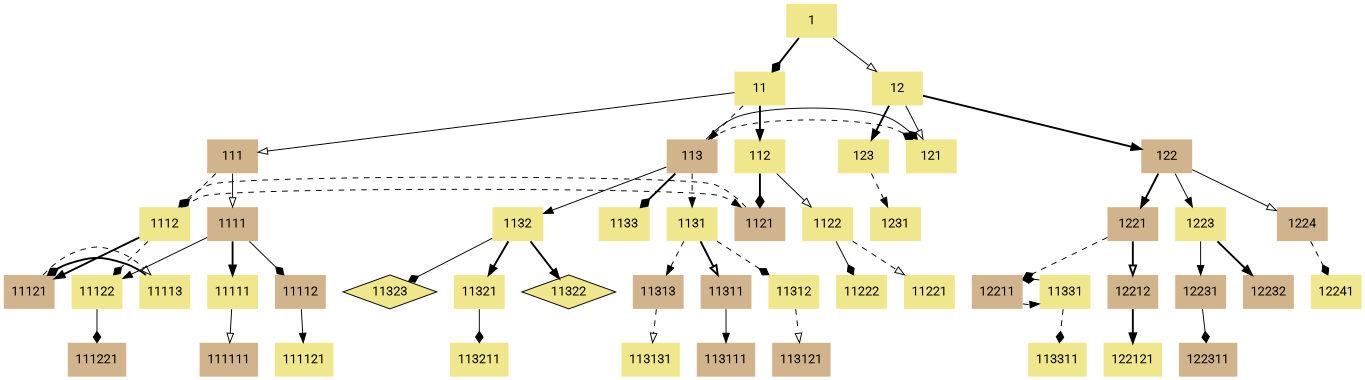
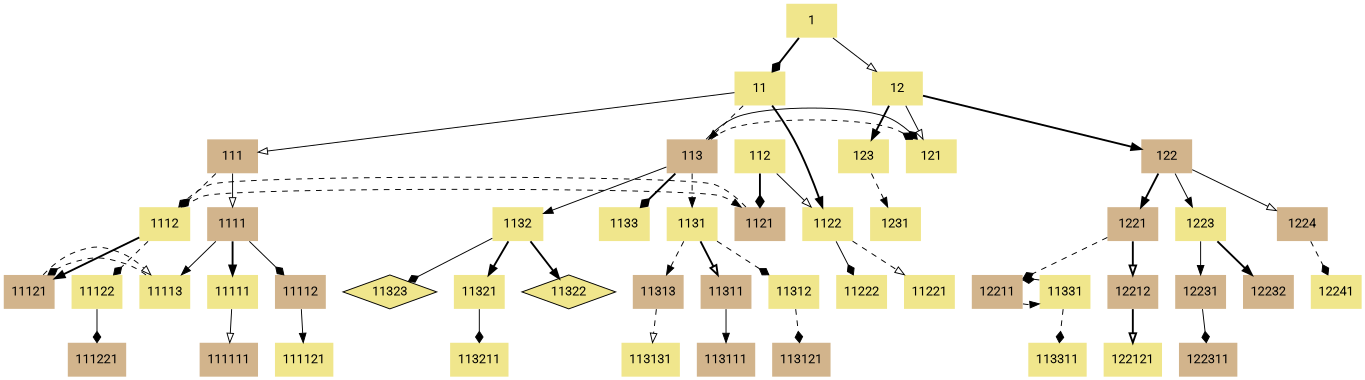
  digraph {
    fontname=Roboto
    labelloc=b
    node [fillcolor=khaki fontname=Roboto shape=plaintext style=filled]
    edge [arrowhead=normal fontname=Roboto style=solid]
    113 [fillcolor=tan]
    121
    1112
    1121 [fillcolor=tan]
    11113
    11121 [fillcolor=tan]
    12211 [fillcolor=tan]
    11331
    1131
    1132
    1133
    11122
    113311
    1
    11
    12
    111 [fillcolor=tan]
    112
    122 [fillcolor=tan]
    123
    1111 [fillcolor=tan]
    1122
    1221 [fillcolor=tan]
    1223
    1224 [fillcolor=tan]
    1231
    11111
    11112 [fillcolor=tan]
    11221
    11222
    11311 [fillcolor=tan]
    11312
    11313 [fillcolor=tan]
    11321
    11322 [shape=diamond]
    11323 [shape=diamond]
    12212 [fillcolor=tan]
    12231 [fillcolor=tan]
    12232 [fillcolor=tan]
    12241
    111111 [fillcolor=tan]
    111121
    111221 [fillcolor=tan]
    113111 [fillcolor=tan]
    113121 [fillcolor=tan]
    113131
    113211
    122121
    122311 [fillcolor=tan]
    subgraph sub_1 {
      rank=same
      113
      121
    }
    subgraph sub_2 {
      rank=same
      1112
      1121
    }
    subgraph sub_3 {
      rank=same
      11113
      11121
    }
    subgraph sub_4 {
      rank=same
      12211
      11331
    }
    113 -> 121 [arrowhead=diamond style=dashed]
    113 -> 121 [arrowhead=diamond]
    113 -> 1131 [style=dashed]
    113 -> 1132
    113 -> 1133 [arrowhead=diamond style=bold]
    1112 -> 1121 [style=dashed]
    1112 -> 11121 [style=bold]
    1112 -> 11122 [arrowhead=diamond style=dashed]
    1121 -> 1112 [arrowhead=diamond style=dashed]
-   11113 -> 11121 [arrowhead=diamond style=bold]
+   11113 -> 11121 [arrowhead=diamond style=dashed]
    11121 -> 11113 [arrowhead=onormal style=dashed]
    12211 -> 11331 [style=dashed]
    11331 -> 12211 [arrowhead=diamond]
    11331 -> 113311 [arrowhead=diamond style=dashed]
    1131 -> 11311 [arrowhead=onormal style=bold]
    1131 -> 11312 [arrowhead=diamond style=dashed]
    1131 -> 11313 [style=dashed]
    1132 -> 11321 [style=bold]
    1132 -> 11322 [style=bold]
    1132 -> 11323 [arrowhead=diamond]
    11122 -> 111221 [arrowhead=diamond]
    1 -> 11 [arrowhead=diamond style=bold]
    1 -> 12 [arrowhead=onormal]
    11 -> 113 [style=dashed]
    11 -> 111 [arrowhead=onormal]
-   11 -> 112 [style=bold]
+   11 -> 1122 [style=bold]
    12 -> 121 [arrowhead=onormal]
    12 -> 122 [style=bold]
    12 -> 123 [style=bold]
    111 -> 1112 [arrowhead=diamond style=dashed]
    111 -> 1111 [arrowhead=onormal]
    112 -> 1121 [arrowhead=diamond style=bold]
    112 -> 1122 [arrowhead=onormal]
    122 -> 1221 [style=bold]
    122 -> 1223
    122 -> 1224 [arrowhead=onormal]
    123 -> 1231 [style=dashed]
-   1111 -> 11122
+   1111 -> 11113
    1111 -> 11111 [style=bold]
    1111 -> 11112 [arrowhead=diamond]
    1122 -> 11221 [arrowhead=onormal style=dashed]
    1122 -> 11222 [arrowhead=diamond]
    1221 -> 12211 [arrowhead=diamond style=dashed]
    1221 -> 12212 [arrowhead=onormal style=bold]
    1223 -> 12231
    1223 -> 12232 [style=bold]
    1224 -> 12241 [arrowhead=diamond style=dashed]
    11111 -> 111111 [arrowhead=onormal]
    11112 -> 111121
    11311 -> 113111
-   11312 -> 113121 [arrowhead=onormal style=dashed]
+   11312 -> 113121 [arrowhead=diamond style=dashed]
    11313 -> 113131 [arrowhead=onormal style=dashed]
    11321 -> 113211 [arrowhead=diamond]
-   12212 -> 122121 [style=bold]
+   12212 -> 122121 [arrowhead=onormal style=bold]
    12231 -> 122311 [arrowhead=diamond]
  }
